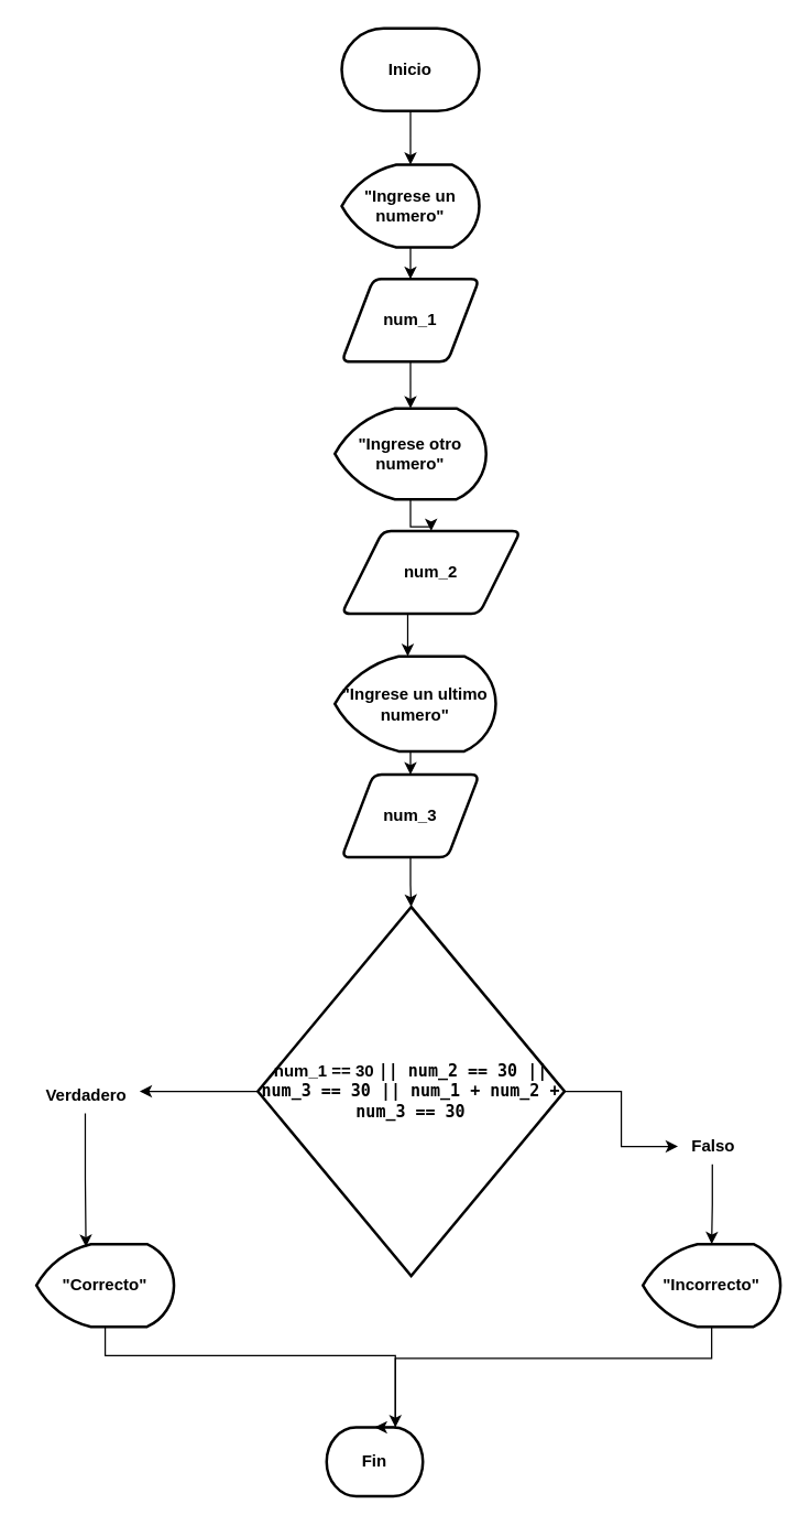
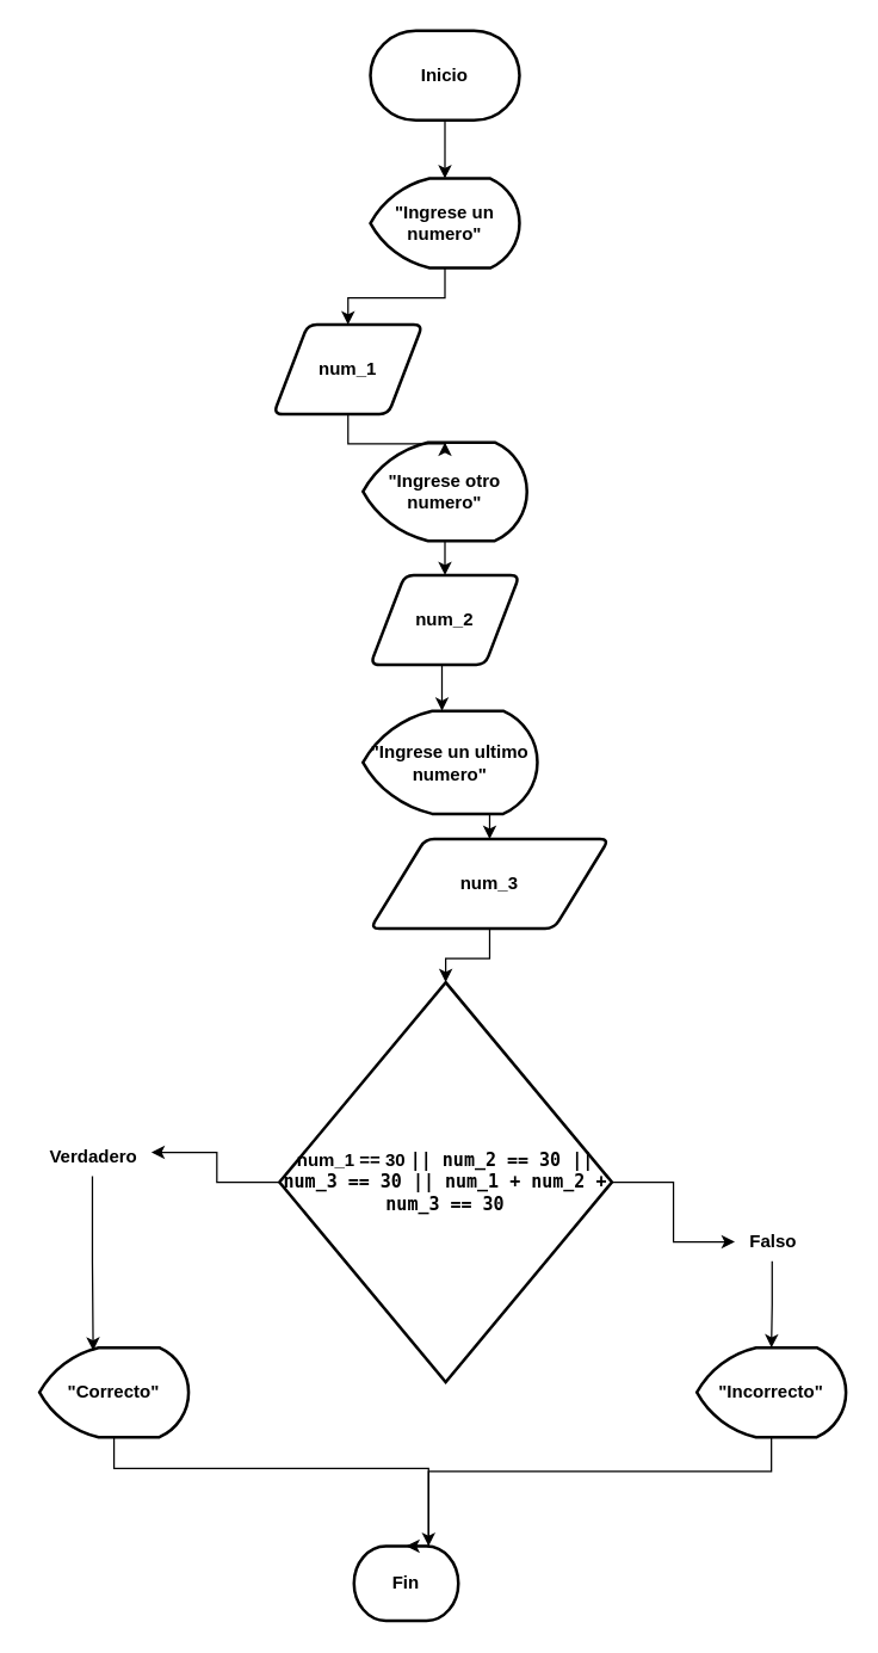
  <mxCell id="0" />
  <mxCell id="1" parent="0" />
  <mxCell id="2" value="&lt;b&gt;Inicio&lt;/b&gt;" style="strokeWidth=2;html=1;shape=mxgraph.flowchart.terminator;whiteSpace=wrap;" vertex="1" parent="1"><mxGeometry x="248" y="20" width="100" height="60" as="geometry" /></mxCell>
  <mxCell id="3" value="&lt;b&gt;Fin&lt;/b&gt;" style="strokeWidth=2;html=1;shape=mxgraph.flowchart.terminator;whiteSpace=wrap;" vertex="1" parent="1"><mxGeometry x="237" y="1036" width="70" height="50" as="geometry" /></mxCell>
  <mxCell id="4" style="edgeStyle=orthogonalEdgeStyle;rounded=0;orthogonalLoop=1;jettySize=auto;html=1;exitX=0.5;exitY=1;exitDx=0;exitDy=0;exitPerimeter=0;entryX=0.5;entryY=0;entryDx=0;entryDy=0;" edge="1" parent="1" source="5" target="13"><mxGeometry relative="1" as="geometry" /></mxCell>
  <mxCell id="5" value="&lt;b&gt;&quot;Ingrese un numero&quot;&lt;/b&gt;" style="strokeWidth=2;html=1;shape=mxgraph.flowchart.display;whiteSpace=wrap;" vertex="1" parent="1"><mxGeometry x="248" y="119" width="100" height="60" as="geometry" /></mxCell>
  <mxCell id="6" style="edgeStyle=orthogonalEdgeStyle;rounded=0;orthogonalLoop=1;jettySize=auto;html=1;exitX=0.5;exitY=1;exitDx=0;exitDy=0;exitPerimeter=0;" edge="1" parent="1" source="7" target="14"><mxGeometry relative="1" as="geometry" /></mxCell>
  <mxCell id="7" value="&lt;b&gt;&quot;Ingrese otro numero&quot;&lt;/b&gt;" style="strokeWidth=2;html=1;shape=mxgraph.flowchart.display;whiteSpace=wrap;" vertex="1" parent="1"><mxGeometry x="243" y="296" width="110" height="66" as="geometry" /></mxCell>
  <mxCell id="8" style="edgeStyle=orthogonalEdgeStyle;rounded=0;orthogonalLoop=1;jettySize=auto;html=1;exitX=0.5;exitY=1;exitDx=0;exitDy=0;exitPerimeter=0;entryX=0.5;entryY=0;entryDx=0;entryDy=0;" edge="1" parent="1" source="9" target="15"><mxGeometry relative="1" as="geometry" /></mxCell>
  <mxCell id="9" value="&lt;b&gt;&quot;Ingrese un ultimo numero&quot;&lt;/b&gt;" style="strokeWidth=2;html=1;shape=mxgraph.flowchart.display;whiteSpace=wrap;" vertex="1" parent="1"><mxGeometry x="243" y="476" width="117" height="69" as="geometry" /></mxCell>
  <mxCell id="10" value="&lt;b&gt;&quot;Incorrecto&quot;&lt;/b&gt;" style="strokeWidth=2;html=1;shape=mxgraph.flowchart.display;whiteSpace=wrap;" vertex="1" parent="1"><mxGeometry x="467" y="903" width="100" height="60" as="geometry" /></mxCell>
  <mxCell id="11" style="edgeStyle=orthogonalEdgeStyle;rounded=0;orthogonalLoop=1;jettySize=auto;html=1;" edge="1" parent="1" source="12" target="3"><mxGeometry relative="1" as="geometry"><Array as="points"><mxPoint x="76" y="984" /><mxPoint x="287" y="984" /></Array></mxGeometry></mxCell>
  <mxCell id="12" value="&lt;b&gt;&quot;Correcto&quot;&lt;/b&gt;" style="strokeWidth=2;html=1;shape=mxgraph.flowchart.display;whiteSpace=wrap;" vertex="1" parent="1"><mxGeometry x="26" y="903" width="100" height="60" as="geometry" /></mxCell>
- <mxCell id="13" value="&lt;b&gt;num_1&lt;/b&gt;" style="shape=parallelogram;html=1;strokeWidth=2;perimeter=parallelogramPerimeter;whiteSpace=wrap;rounded=1;arcSize=12;size=0.23;" vertex="1" parent="1"><mxGeometry x="248" y="202" width="100" height="60" as="geometry" /></mxCell>
- <mxCell id="14" value="&lt;b&gt;num_2&lt;/b&gt;" style="shape=parallelogram;html=1;strokeWidth=2;perimeter=parallelogramPerimeter;whiteSpace=wrap;rounded=1;arcSize=12;size=0.23;" vertex="1" parent="1"><mxGeometry x="248" y="385" width="130" height="60" as="geometry" /></mxCell>
- <mxCell id="15" value="&lt;b&gt;num_3&lt;/b&gt;" style="shape=parallelogram;html=1;strokeWidth=2;perimeter=parallelogramPerimeter;whiteSpace=wrap;rounded=1;arcSize=12;size=0.23;" vertex="1" parent="1"><mxGeometry x="248" y="562" width="100" height="60" as="geometry" /></mxCell>
+ <mxCell id="13" value="&lt;b&gt;num_1&lt;/b&gt;" style="shape=parallelogram;html=1;strokeWidth=2;perimeter=parallelogramPerimeter;whiteSpace=wrap;rounded=1;arcSize=12;size=0.23;" vertex="1" parent="1"><mxGeometry x="183" y="217" width="100" height="60" as="geometry" /></mxCell>
+ <mxCell id="14" value="&lt;b&gt;num_2&lt;/b&gt;" style="shape=parallelogram;html=1;strokeWidth=2;perimeter=parallelogramPerimeter;whiteSpace=wrap;rounded=1;arcSize=12;size=0.23;" vertex="1" parent="1"><mxGeometry x="248" y="385" width="100" height="60" as="geometry" /></mxCell>
+ <mxCell id="15" value="&lt;b&gt;num_3&lt;/b&gt;" style="shape=parallelogram;html=1;strokeWidth=2;perimeter=parallelogramPerimeter;whiteSpace=wrap;rounded=1;arcSize=12;size=0.23;" vertex="1" parent="1"><mxGeometry x="248" y="562" width="160" height="60" as="geometry" /></mxCell>
  <mxCell id="16" style="edgeStyle=orthogonalEdgeStyle;rounded=0;orthogonalLoop=1;jettySize=auto;html=1;exitX=1;exitY=0.5;exitDx=0;exitDy=0;exitPerimeter=0;" edge="1" parent="1" source="17" target="18"><mxGeometry relative="1" as="geometry" /></mxCell>
  <mxCell id="17" value="&lt;b&gt;num_1 == 30 &lt;code&gt;|&lt;/code&gt;&lt;code&gt;| num_2 == 30 &lt;/code&gt;&lt;code&gt;|&lt;/code&gt;&lt;code&gt;| num_3 == 30 &lt;/code&gt;&lt;code&gt;|&lt;/code&gt;&lt;code&gt;| num_1 + num_2 + num_3 == 30&lt;/code&gt;&lt;/b&gt; " style="strokeWidth=2;html=1;shape=mxgraph.flowchart.decision;whiteSpace=wrap;" vertex="1" parent="1"><mxGeometry x="187" y="658" width="223" height="268" as="geometry" /></mxCell>
  <mxCell id="18" value="&lt;b&gt;Falso&lt;/b&gt;" style="text;html=1;align=center;verticalAlign=middle;resizable=0;points=[];autosize=1;strokeColor=none;fillColor=none;" vertex="1" parent="1"><mxGeometry x="492.5" y="819" width="50" height="26" as="geometry" /></mxCell>
- <mxCell id="19" value="&lt;b&gt;Verdadero&lt;/b&gt;" style="text;html=1;align=center;verticalAlign=middle;resizable=0;points=[];autosize=1;strokeColor=none;fillColor=none;" vertex="1" parent="1"><mxGeometry x="20" y="782" width="83" height="26" as="geometry" /></mxCell>
+ <mxCell id="19" value="&lt;b&gt;Verdadero&lt;/b&gt;" style="text;html=1;align=center;verticalAlign=middle;resizable=0;points=[];autosize=1;strokeColor=none;fillColor=none;" vertex="1" parent="1"><mxGeometry x="20" y="762" width="83" height="26" as="geometry" /></mxCell>
  <mxCell id="20" style="edgeStyle=orthogonalEdgeStyle;rounded=0;orthogonalLoop=1;jettySize=auto;html=1;entryX=0.5;entryY=0;entryDx=0;entryDy=0;entryPerimeter=0;" edge="1" parent="1" source="2" target="5"><mxGeometry relative="1" as="geometry" /></mxCell>
  <mxCell id="21" style="edgeStyle=orthogonalEdgeStyle;rounded=0;orthogonalLoop=1;jettySize=auto;html=1;entryX=0.5;entryY=0;entryDx=0;entryDy=0;entryPerimeter=0;" edge="1" parent="1" source="13" target="7"><mxGeometry relative="1" as="geometry" /></mxCell>
  <mxCell id="22" style="edgeStyle=orthogonalEdgeStyle;rounded=0;orthogonalLoop=1;jettySize=auto;html=1;exitX=0.5;exitY=1;exitDx=0;exitDy=0;entryX=0.453;entryY=0;entryDx=0;entryDy=0;entryPerimeter=0;" edge="1" parent="1" source="14" target="9"><mxGeometry relative="1" as="geometry" /></mxCell>
  <mxCell id="23" style="edgeStyle=orthogonalEdgeStyle;rounded=0;orthogonalLoop=1;jettySize=auto;html=1;entryX=0.5;entryY=0;entryDx=0;entryDy=0;entryPerimeter=0;" edge="1" parent="1" source="15" target="17"><mxGeometry relative="1" as="geometry" /></mxCell>
  <mxCell id="24" style="edgeStyle=orthogonalEdgeStyle;rounded=0;orthogonalLoop=1;jettySize=auto;html=1;exitX=0;exitY=0.5;exitDx=0;exitDy=0;exitPerimeter=0;entryX=0.976;entryY=0.385;entryDx=0;entryDy=0;entryPerimeter=0;" edge="1" parent="1" source="17" target="19"><mxGeometry relative="1" as="geometry" /></mxCell>
  <mxCell id="25" style="edgeStyle=orthogonalEdgeStyle;rounded=0;orthogonalLoop=1;jettySize=auto;html=1;entryX=0.36;entryY=0.033;entryDx=0;entryDy=0;entryPerimeter=0;" edge="1" parent="1" source="19" target="12"><mxGeometry relative="1" as="geometry" /></mxCell>
  <mxCell id="26" style="edgeStyle=orthogonalEdgeStyle;rounded=0;orthogonalLoop=1;jettySize=auto;html=1;entryX=0.5;entryY=0;entryDx=0;entryDy=0;entryPerimeter=0;" edge="1" parent="1" source="18" target="10"><mxGeometry relative="1" as="geometry" /></mxCell>
  <mxCell id="27" style="edgeStyle=orthogonalEdgeStyle;rounded=0;orthogonalLoop=1;jettySize=auto;html=1;entryX=0.5;entryY=0;entryDx=0;entryDy=0;entryPerimeter=0;" edge="1" parent="1" source="10" target="3"><mxGeometry relative="1" as="geometry"><Array as="points"><mxPoint x="517" y="986" /><mxPoint x="287" y="986" /></Array></mxGeometry></mxCell>
